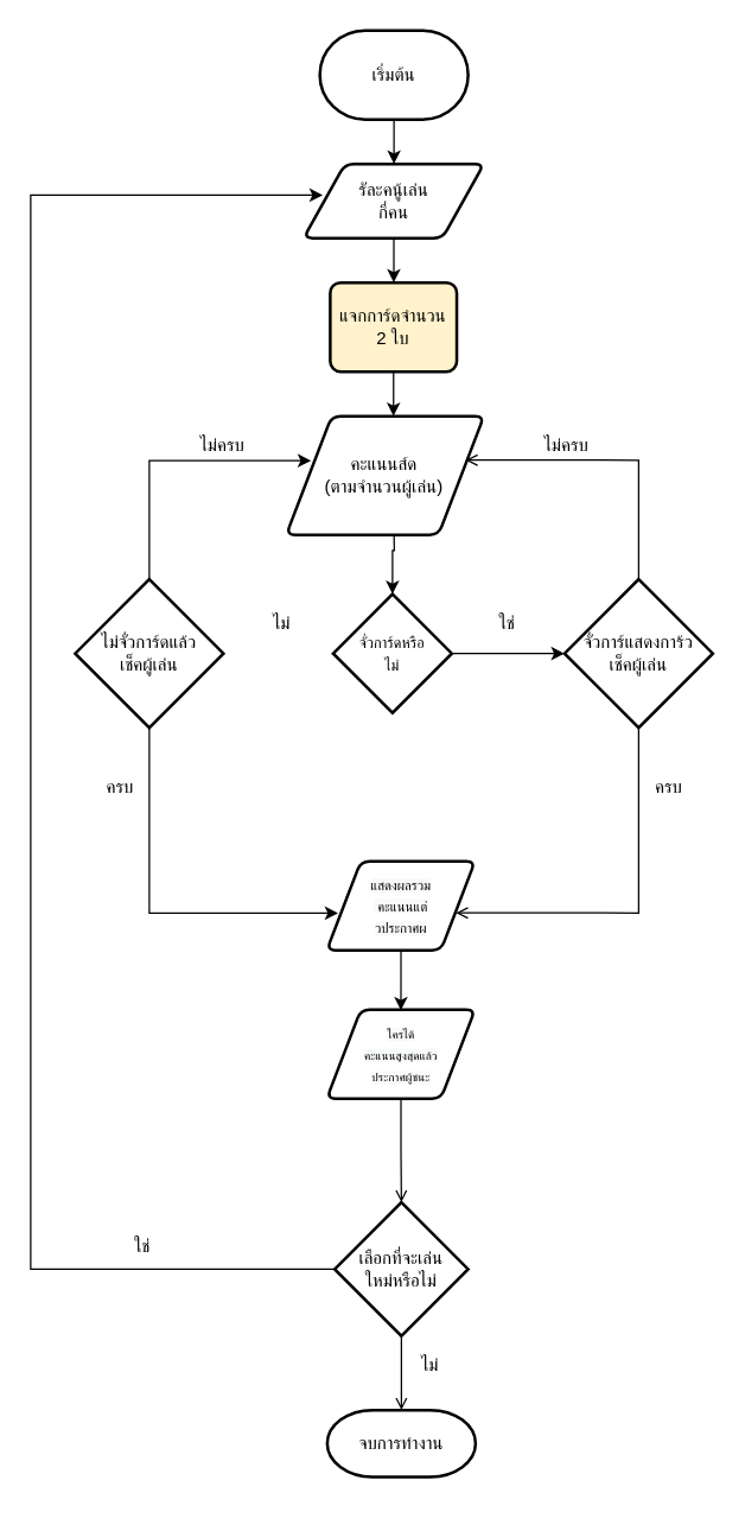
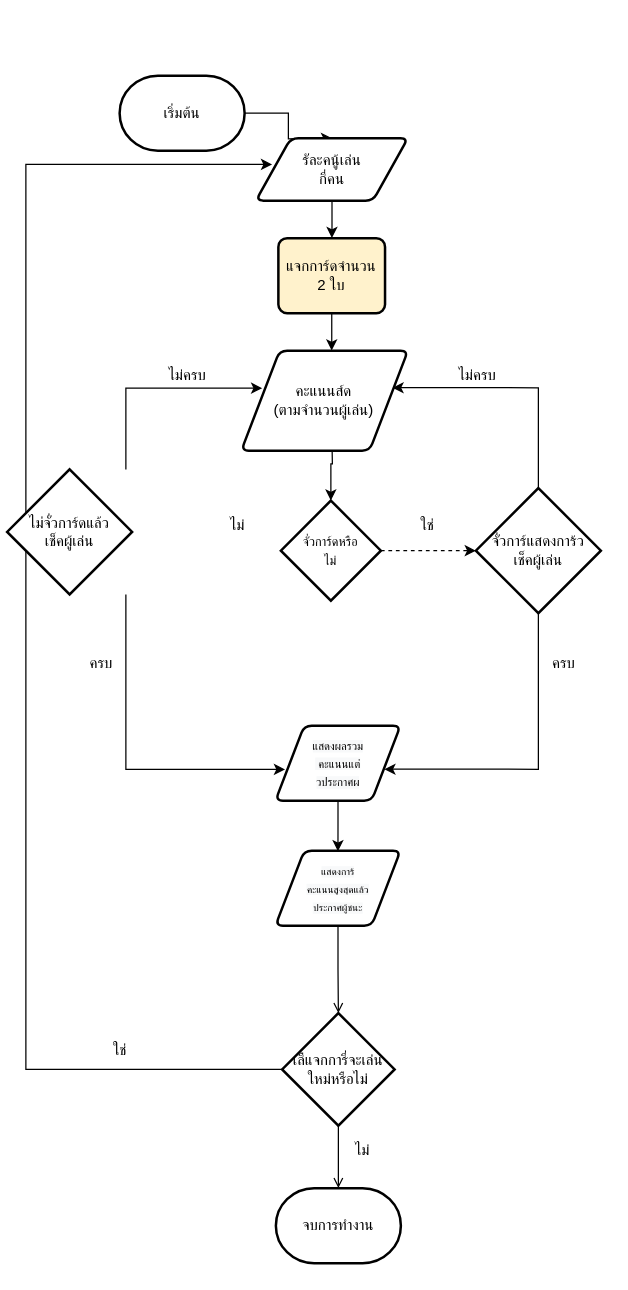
  <mxCell id="0" />
  <mxCell id="1" parent="0" />
  <mxCell id="2" style="edgeStyle=orthogonalEdgeStyle;rounded=0;orthogonalLoop=1;jettySize=auto;html=1;" parent="1" source="3" edge="1"><mxGeometry relative="1" as="geometry"><mxPoint x="265" y="110" as="targetPoint" /></mxGeometry></mxCell>
- <mxCell id="3" value="เริ่มต้น" style="strokeWidth=2;html=1;shape=mxgraph.flowchart.terminator;whiteSpace=wrap;" parent="1" vertex="1"><mxGeometry x="215" y="20" width="100" height="60" as="geometry" /></mxCell>
+ <mxCell id="3" value="เริ่มต้น" style="strokeWidth=2;html=1;shape=mxgraph.flowchart.terminator;whiteSpace=wrap;" parent="1" vertex="1"><mxGeometry x="95" y="60" width="100" height="60" as="geometry" /></mxCell>
  <mxCell id="4" style="edgeStyle=orthogonalEdgeStyle;rounded=0;orthogonalLoop=1;jettySize=auto;html=1;" parent="1" source="5" edge="1"><mxGeometry relative="1" as="geometry"><mxPoint x="264.835" y="190" as="targetPoint" /></mxGeometry></mxCell>
  <mxCell id="5" value="รัละคนู้เล่น&lt;br&gt;กี่คน" style="shape=parallelogram;html=1;strokeWidth=2;perimeter=parallelogramPerimeter;whiteSpace=wrap;rounded=1;arcSize=12;size=0.23;" parent="1" vertex="1"><mxGeometry x="204" y="110" width="121.67" height="50" as="geometry" /></mxCell>
  <mxCell id="6" style="edgeStyle=orthogonalEdgeStyle;rounded=0;orthogonalLoop=1;jettySize=auto;html=1;" parent="1" source="7" edge="1"><mxGeometry relative="1" as="geometry"><mxPoint x="264.665" y="280" as="targetPoint" /></mxGeometry></mxCell>
  <mxCell id="7" value="แจกการ์ดจำนวน&lt;br&gt;2 ใบ" style="rounded=1;whiteSpace=wrap;html=1;absoluteArcSize=1;arcSize=14;strokeWidth=2;fillColor=#fff2cc;" parent="1" vertex="1"><mxGeometry x="222" y="190" width="85.33" height="60" as="geometry" /></mxCell>
  <mxCell id="8" style="edgeStyle=orthogonalEdgeStyle;rounded=0;orthogonalLoop=1;jettySize=auto;html=1;entryX=0.5;entryY=0;entryDx=0;entryDy=0;entryPerimeter=0;" parent="1" target="10" edge="1"><mxGeometry relative="1" as="geometry"><mxPoint x="264.667" y="340" as="sourcePoint" /></mxGeometry></mxCell>
- <mxCell id="9" style="edgeStyle=orthogonalEdgeStyle;rounded=0;orthogonalLoop=1;jettySize=auto;html=1;entryX=0;entryY=0.5;entryDx=0;entryDy=0;entryPerimeter=0;" parent="1" source="10" target="21" edge="1"><mxGeometry relative="1" as="geometry" /></mxCell>
+ <mxCell id="9" style="edgeStyle=orthogonalEdgeStyle;rounded=0;orthogonalLoop=1;jettySize=auto;html=1;entryX=0;entryY=0.5;entryDx=0;entryDy=0;entryPerimeter=0;dashed=1;" parent="1" source="10" target="21" edge="1"><mxGeometry relative="1" as="geometry" /></mxCell>
  <mxCell id="10" value="&lt;font size=&quot;1&quot;&gt;จั่วการ์ดหรือ&lt;br&gt;ไม่&lt;br&gt;&lt;/font&gt;" style="strokeWidth=2;html=1;shape=mxgraph.flowchart.decision;whiteSpace=wrap;" parent="1" vertex="1"><mxGeometry x="224" y="400" width="80" height="80" as="geometry" /></mxCell>
  <mxCell id="11" value="ใช่" style="text;html=1;align=center;verticalAlign=middle;resizable=0;points=[];autosize=1;strokeColor=none;" parent="1" vertex="1"><mxGeometry x="325.67" y="410" width="30" height="20" as="geometry" /></mxCell>
  <mxCell id="12" value="ไม่" style="text;html=1;align=center;verticalAlign=middle;resizable=0;points=[];autosize=1;strokeColor=none;" parent="1" vertex="1"><mxGeometry x="174" y="410" width="30" height="20" as="geometry" /></mxCell>
  <mxCell id="13" style="edgeStyle=orthogonalEdgeStyle;rounded=0;orthogonalLoop=1;jettySize=auto;html=1;" parent="1" source="15" edge="1"><mxGeometry relative="1" as="geometry"><mxPoint x="217" y="131" as="targetPoint" /><Array as="points"><mxPoint x="20" y="855" /><mxPoint x="20" y="131" /></Array></mxGeometry></mxCell>
  <mxCell id="14" value="" style="edgeStyle=orthogonalEdgeStyle;rounded=0;orthogonalLoop=1;jettySize=auto;html=1;endArrow=open;" parent="1" source="15" target="16" edge="1"><mxGeometry relative="1" as="geometry" /></mxCell>
- <mxCell id="15" value="เลือกที่จะเล่น&lt;br&gt;ใหม่หรือไม่" style="strokeWidth=2;html=1;shape=mxgraph.flowchart.decision;whiteSpace=wrap;" parent="1" vertex="1"><mxGeometry x="225" y="810" width="90" height="90" as="geometry" /></mxCell>
- <mxCell id="16" value="จบการทำงาน" style="strokeWidth=2;html=1;shape=mxgraph.flowchart.terminator;whiteSpace=wrap;" parent="1" vertex="1"><mxGeometry x="220" y="950" width="100" height="45" as="geometry" /></mxCell>
+ <mxCell id="15" value="เลืแจกการี่จะเล่น&lt;br&gt;ใหม่หรือไม่" style="strokeWidth=2;html=1;shape=mxgraph.flowchart.decision;whiteSpace=wrap;" parent="1" vertex="1"><mxGeometry x="225" y="810" width="90" height="90" as="geometry" /></mxCell>
+ <mxCell id="16" value="จบการทำงาน" style="strokeWidth=2;html=1;shape=mxgraph.flowchart.terminator;whiteSpace=wrap;" parent="1" vertex="1"><mxGeometry x="220" y="950" width="100" height="60" as="geometry" /></mxCell>
  <mxCell id="17" value="ใช่" style="text;html=1;align=center;verticalAlign=middle;resizable=0;points=[];autosize=1;strokeColor=none;" parent="1" vertex="1"><mxGeometry x="80" y="830" width="30" height="20" as="geometry" /></mxCell>
  <mxCell id="18" value="ไม่" style="text;html=1;align=center;verticalAlign=middle;resizable=0;points=[];autosize=1;strokeColor=none;" parent="1" vertex="1"><mxGeometry x="274" y="910" width="30" height="20" as="geometry" /></mxCell>
- <mxCell id="19" style="edgeStyle=orthogonalEdgeStyle;rounded=0;orthogonalLoop=1;jettySize=auto;html=1;entryX=0.907;entryY=0.371;entryDx=0;entryDy=0;entryPerimeter=0;endArrow=open;" parent="1" source="21" target="29" edge="1"><mxGeometry relative="1" as="geometry"><mxPoint x="320.27" y="310" as="targetPoint" /><Array as="points"><mxPoint x="430" y="310" /></Array></mxGeometry></mxCell>
- <mxCell id="20" style="edgeStyle=orthogonalEdgeStyle;rounded=0;orthogonalLoop=1;jettySize=auto;html=1;entryX=0.871;entryY=0.581;entryDx=0;entryDy=0;entryPerimeter=0;endArrow=open;" parent="1" source="21" edge="1" target="31"><mxGeometry relative="1" as="geometry"><mxPoint x="310.67" y="615" as="targetPoint" /><Array as="points"><mxPoint x="430" y="615" /></Array></mxGeometry></mxCell>
+ <mxCell id="19" style="edgeStyle=orthogonalEdgeStyle;rounded=0;orthogonalLoop=1;jettySize=auto;html=1;entryX=0.907;entryY=0.371;entryDx=0;entryDy=0;entryPerimeter=0;" parent="1" source="21" target="29" edge="1"><mxGeometry relative="1" as="geometry"><mxPoint x="320.27" y="310" as="targetPoint" /><Array as="points"><mxPoint x="430" y="310" /></Array></mxGeometry></mxCell>
+ <mxCell id="20" style="edgeStyle=orthogonalEdgeStyle;rounded=0;orthogonalLoop=1;jettySize=auto;html=1;entryX=0.871;entryY=0.581;entryDx=0;entryDy=0;entryPerimeter=0;" parent="1" source="21" edge="1" target="31"><mxGeometry relative="1" as="geometry"><mxPoint x="310.67" y="615" as="targetPoint" /><Array as="points"><mxPoint x="430" y="615" /></Array></mxGeometry></mxCell>
  <mxCell id="21" value="จั่วการ์แสดงการ้ว&lt;br&gt;เช็คผู้เล่น" style="strokeWidth=2;html=1;shape=mxgraph.flowchart.decision;whiteSpace=wrap;" parent="1" vertex="1"><mxGeometry x="380" y="390" width="100" height="100" as="geometry" /></mxCell>
  <mxCell id="22" style="edgeStyle=orthogonalEdgeStyle;rounded=0;orthogonalLoop=1;jettySize=auto;html=1;entryX=0;entryY=0.5;entryDx=0;entryDy=0;entryPerimeter=0;" parent="1" source="24" edge="1"><mxGeometry relative="1" as="geometry"><mxPoint x="209.07" y="310" as="targetPoint" /><Array as="points"><mxPoint x="100" y="310" /></Array></mxGeometry></mxCell>
  <mxCell id="23" style="edgeStyle=orthogonalEdgeStyle;rounded=0;orthogonalLoop=1;jettySize=auto;html=1;entryX=0;entryY=0.5;entryDx=0;entryDy=0;entryPerimeter=0;" parent="1" source="24" edge="1"><mxGeometry relative="1" as="geometry"><mxPoint x="227.34" y="615" as="targetPoint" /><Array as="points"><mxPoint x="100" y="615" /></Array></mxGeometry></mxCell>
- <mxCell id="24" value="ไม่จั่วการ์ดแล้ว&lt;br&gt;เช็คผู้เล่น" style="strokeWidth=2;html=1;shape=mxgraph.flowchart.decision;whiteSpace=wrap;" parent="1" vertex="1"><mxGeometry x="50" y="390" width="100" height="100" as="geometry" /></mxCell>
+ <mxCell id="24" value="ไม่จั่วการ์ดแล้ว&lt;br&gt;เช็คผู้เล่น" style="strokeWidth=2;html=1;shape=mxgraph.flowchart.decision;whiteSpace=wrap;" parent="1" vertex="1"><mxGeometry x="5" y="375" width="100" height="100" as="geometry" /></mxCell>
  <mxCell id="25" value="ไม่ครบ" style="text;html=1;align=center;verticalAlign=middle;resizable=0;points=[];autosize=1;strokeColor=none;" parent="1" vertex="1"><mxGeometry x="124" y="290" width="50" height="20" as="geometry" /></mxCell>
  <mxCell id="26" value="ไม่ครบ" style="text;html=1;align=center;verticalAlign=middle;resizable=0;points=[];autosize=1;strokeColor=none;" parent="1" vertex="1"><mxGeometry x="355.67" y="290" width="50" height="20" as="geometry" /></mxCell>
  <mxCell id="27" value="ครบ" style="text;html=1;align=center;verticalAlign=middle;resizable=0;points=[];autosize=1;strokeColor=none;" parent="1" vertex="1"><mxGeometry x="60" y="520" width="40" height="20" as="geometry" /></mxCell>
  <mxCell id="28" value="ครบ" style="text;html=1;align=center;verticalAlign=middle;resizable=0;points=[];autosize=1;strokeColor=none;" parent="1" vertex="1"><mxGeometry x="430" y="520" width="40" height="20" as="geometry" /></mxCell>
  <mxCell id="29" value="&lt;span&gt;คะแนนส์ด&lt;/span&gt;&lt;br&gt;&lt;span&gt;(ตามจำนวนผู้เล่น)&lt;/span&gt;" style="shape=parallelogram;html=1;strokeWidth=2;perimeter=parallelogramPerimeter;whiteSpace=wrap;rounded=1;arcSize=12;size=0.23;" parent="1" vertex="1"><mxGeometry x="192.34" y="280" width="133.33" height="80" as="geometry" /></mxCell>
  <mxCell id="30" style="edgeStyle=orthogonalEdgeStyle;rounded=0;orthogonalLoop=1;jettySize=auto;html=1;entryX=0.55;entryY=0.01;entryDx=0;entryDy=0;entryPerimeter=0;" parent="1" source="31" edge="1"><mxGeometry relative="1" as="geometry"><mxPoint x="269.67" y="680.6" as="targetPoint" /></mxGeometry></mxCell>
  <mxCell id="31" value="&#10;&#10;&lt;span style=&quot;color: rgb(0, 0, 0); font-family: helvetica; font-size: 9px; font-style: normal; font-weight: 400; letter-spacing: normal; text-align: center; text-indent: 0px; text-transform: none; word-spacing: 0px; background-color: rgb(248, 249, 250); display: inline; float: none;&quot;&gt;แสดงผลรวม&lt;/span&gt;&lt;br style=&quot;color: rgb(0, 0, 0); font-family: helvetica; font-size: 9px; font-style: normal; font-weight: 400; letter-spacing: normal; text-align: center; text-indent: 0px; text-transform: none; word-spacing: 0px; background-color: rgb(248, 249, 250);&quot;&gt;&lt;span style=&quot;color: rgb(0, 0, 0); font-family: helvetica; font-size: 9px; font-style: normal; font-weight: 400; letter-spacing: normal; text-align: center; text-indent: 0px; text-transform: none; word-spacing: 0px; background-color: rgb(248, 249, 250); display: inline; float: none;&quot;&gt;&amp;nbsp;คะแนนแต่&lt;/span&gt;&lt;br style=&quot;color: rgb(0, 0, 0); font-family: helvetica; font-size: 9px; font-style: normal; font-weight: 400; letter-spacing: normal; text-align: center; text-indent: 0px; text-transform: none; word-spacing: 0px; background-color: rgb(248, 249, 250);&quot;&gt;&lt;span style=&quot;color: rgb(0, 0, 0); font-family: helvetica; font-size: 9px; font-style: normal; font-weight: 400; letter-spacing: normal; text-align: center; text-indent: 0px; text-transform: none; word-spacing: 0px; background-color: rgb(248, 249, 250); display: inline; float: none;&quot;&gt;วประกาศผ&lt;/span&gt;&#10;&#10;" style="shape=parallelogram;html=1;strokeWidth=2;perimeter=parallelogramPerimeter;whiteSpace=wrap;rounded=1;arcSize=12;size=0.23;" parent="1" vertex="1"><mxGeometry x="219.67" y="580" width="100" height="60" as="geometry" /></mxCell>
  <mxCell id="32" value="" style="edgeStyle=orthogonalEdgeStyle;rounded=0;orthogonalLoop=1;jettySize=auto;html=1;endArrow=open;" parent="1" source="33" target="15" edge="1"><mxGeometry relative="1" as="geometry" /></mxCell>
- <mxCell id="33" value="&#10;&#10;&lt;span style=&quot;color: rgb(0, 0, 0); font-family: helvetica; font-size: 8px; font-style: normal; font-weight: 400; letter-spacing: normal; text-align: center; text-indent: 0px; text-transform: none; word-spacing: 0px; background-color: rgb(248, 249, 250); display: inline; float: none;&quot;&gt;ใครได้&lt;/span&gt;&lt;br style=&quot;color: rgb(0, 0, 0); font-family: helvetica; font-size: 8px; font-style: normal; font-weight: 400; letter-spacing: normal; text-align: center; text-indent: 0px; text-transform: none; word-spacing: 0px; background-color: rgb(248, 249, 250);&quot;&gt;&lt;span style=&quot;color: rgb(0, 0, 0); font-family: helvetica; font-size: 8px; font-style: normal; font-weight: 400; letter-spacing: normal; text-align: center; text-indent: 0px; text-transform: none; word-spacing: 0px; background-color: rgb(248, 249, 250); display: inline; float: none;&quot;&gt;คะแนนสูงสุดแล้ว&lt;/span&gt;&lt;br style=&quot;color: rgb(0, 0, 0); font-family: helvetica; font-size: 8px; font-style: normal; font-weight: 400; letter-spacing: normal; text-align: center; text-indent: 0px; text-transform: none; word-spacing: 0px; background-color: rgb(248, 249, 250);&quot;&gt;&lt;span style=&quot;color: rgb(0, 0, 0); font-family: helvetica; font-size: 8px; font-style: normal; font-weight: 400; letter-spacing: normal; text-align: center; text-indent: 0px; text-transform: none; word-spacing: 0px; background-color: rgb(248, 249, 250); display: inline; float: none;&quot;&gt;ประกาศผู้ชนะ&lt;/span&gt;&#10;&#10;" style="shape=parallelogram;html=1;strokeWidth=2;perimeter=parallelogramPerimeter;whiteSpace=wrap;rounded=1;arcSize=12;size=0.23;" parent="1" vertex="1"><mxGeometry x="219.67" y="680" width="100" height="60" as="geometry" /></mxCell>
+ <mxCell id="33" value="&#10;&#10;&lt;span style=&quot;color: rgb(0, 0, 0); font-family: helvetica; font-size: 8px; font-style: normal; font-weight: 400; letter-spacing: normal; text-align: center; text-indent: 0px; text-transform: none; word-spacing: 0px; background-color: rgb(248, 249, 250); display: inline; float: none;&quot;&gt;แสดงการ้&lt;/span&gt;&lt;br style=&quot;color: rgb(0, 0, 0); font-family: helvetica; font-size: 8px; font-style: normal; font-weight: 400; letter-spacing: normal; text-align: center; text-indent: 0px; text-transform: none; word-spacing: 0px; background-color: rgb(248, 249, 250);&quot;&gt;&lt;span style=&quot;color: rgb(0, 0, 0); font-family: helvetica; font-size: 8px; font-style: normal; font-weight: 400; letter-spacing: normal; text-align: center; text-indent: 0px; text-transform: none; word-spacing: 0px; background-color: rgb(248, 249, 250); display: inline; float: none;&quot;&gt;คะแนนสูงสุดแล้ว&lt;/span&gt;&lt;br style=&quot;color: rgb(0, 0, 0); font-family: helvetica; font-size: 8px; font-style: normal; font-weight: 400; letter-spacing: normal; text-align: center; text-indent: 0px; text-transform: none; word-spacing: 0px; background-color: rgb(248, 249, 250);&quot;&gt;&lt;span style=&quot;color: rgb(0, 0, 0); font-family: helvetica; font-size: 8px; font-style: normal; font-weight: 400; letter-spacing: normal; text-align: center; text-indent: 0px; text-transform: none; word-spacing: 0px; background-color: rgb(248, 249, 250); display: inline; float: none;&quot;&gt;ประกาศผู้ชนะ&lt;/span&gt;&#10;&#10;" style="shape=parallelogram;html=1;strokeWidth=2;perimeter=parallelogramPerimeter;whiteSpace=wrap;rounded=1;arcSize=12;size=0.23;" parent="1" vertex="1"><mxGeometry x="219.67" y="680" width="100" height="60" as="geometry" /></mxCell>
